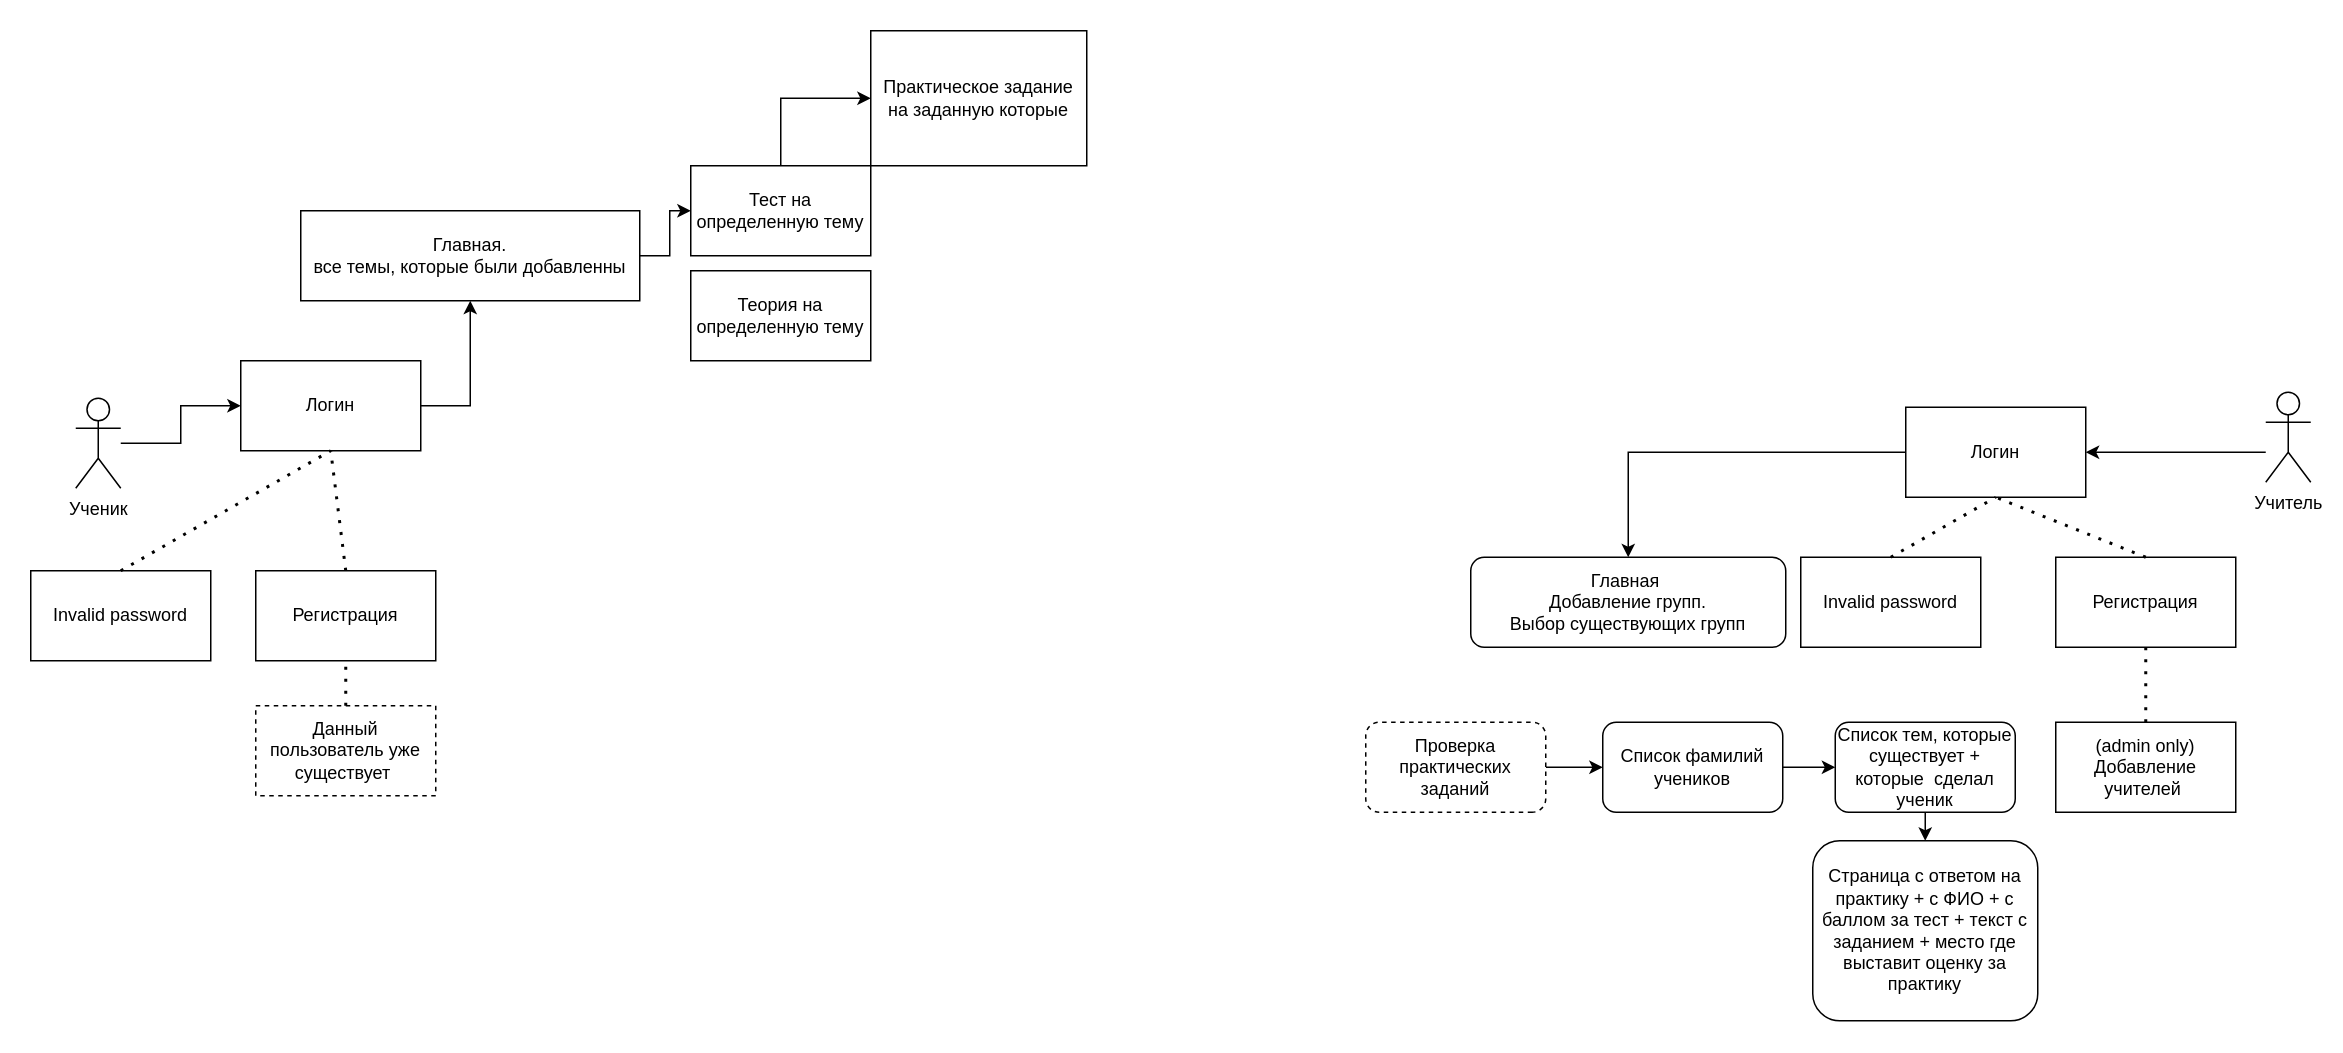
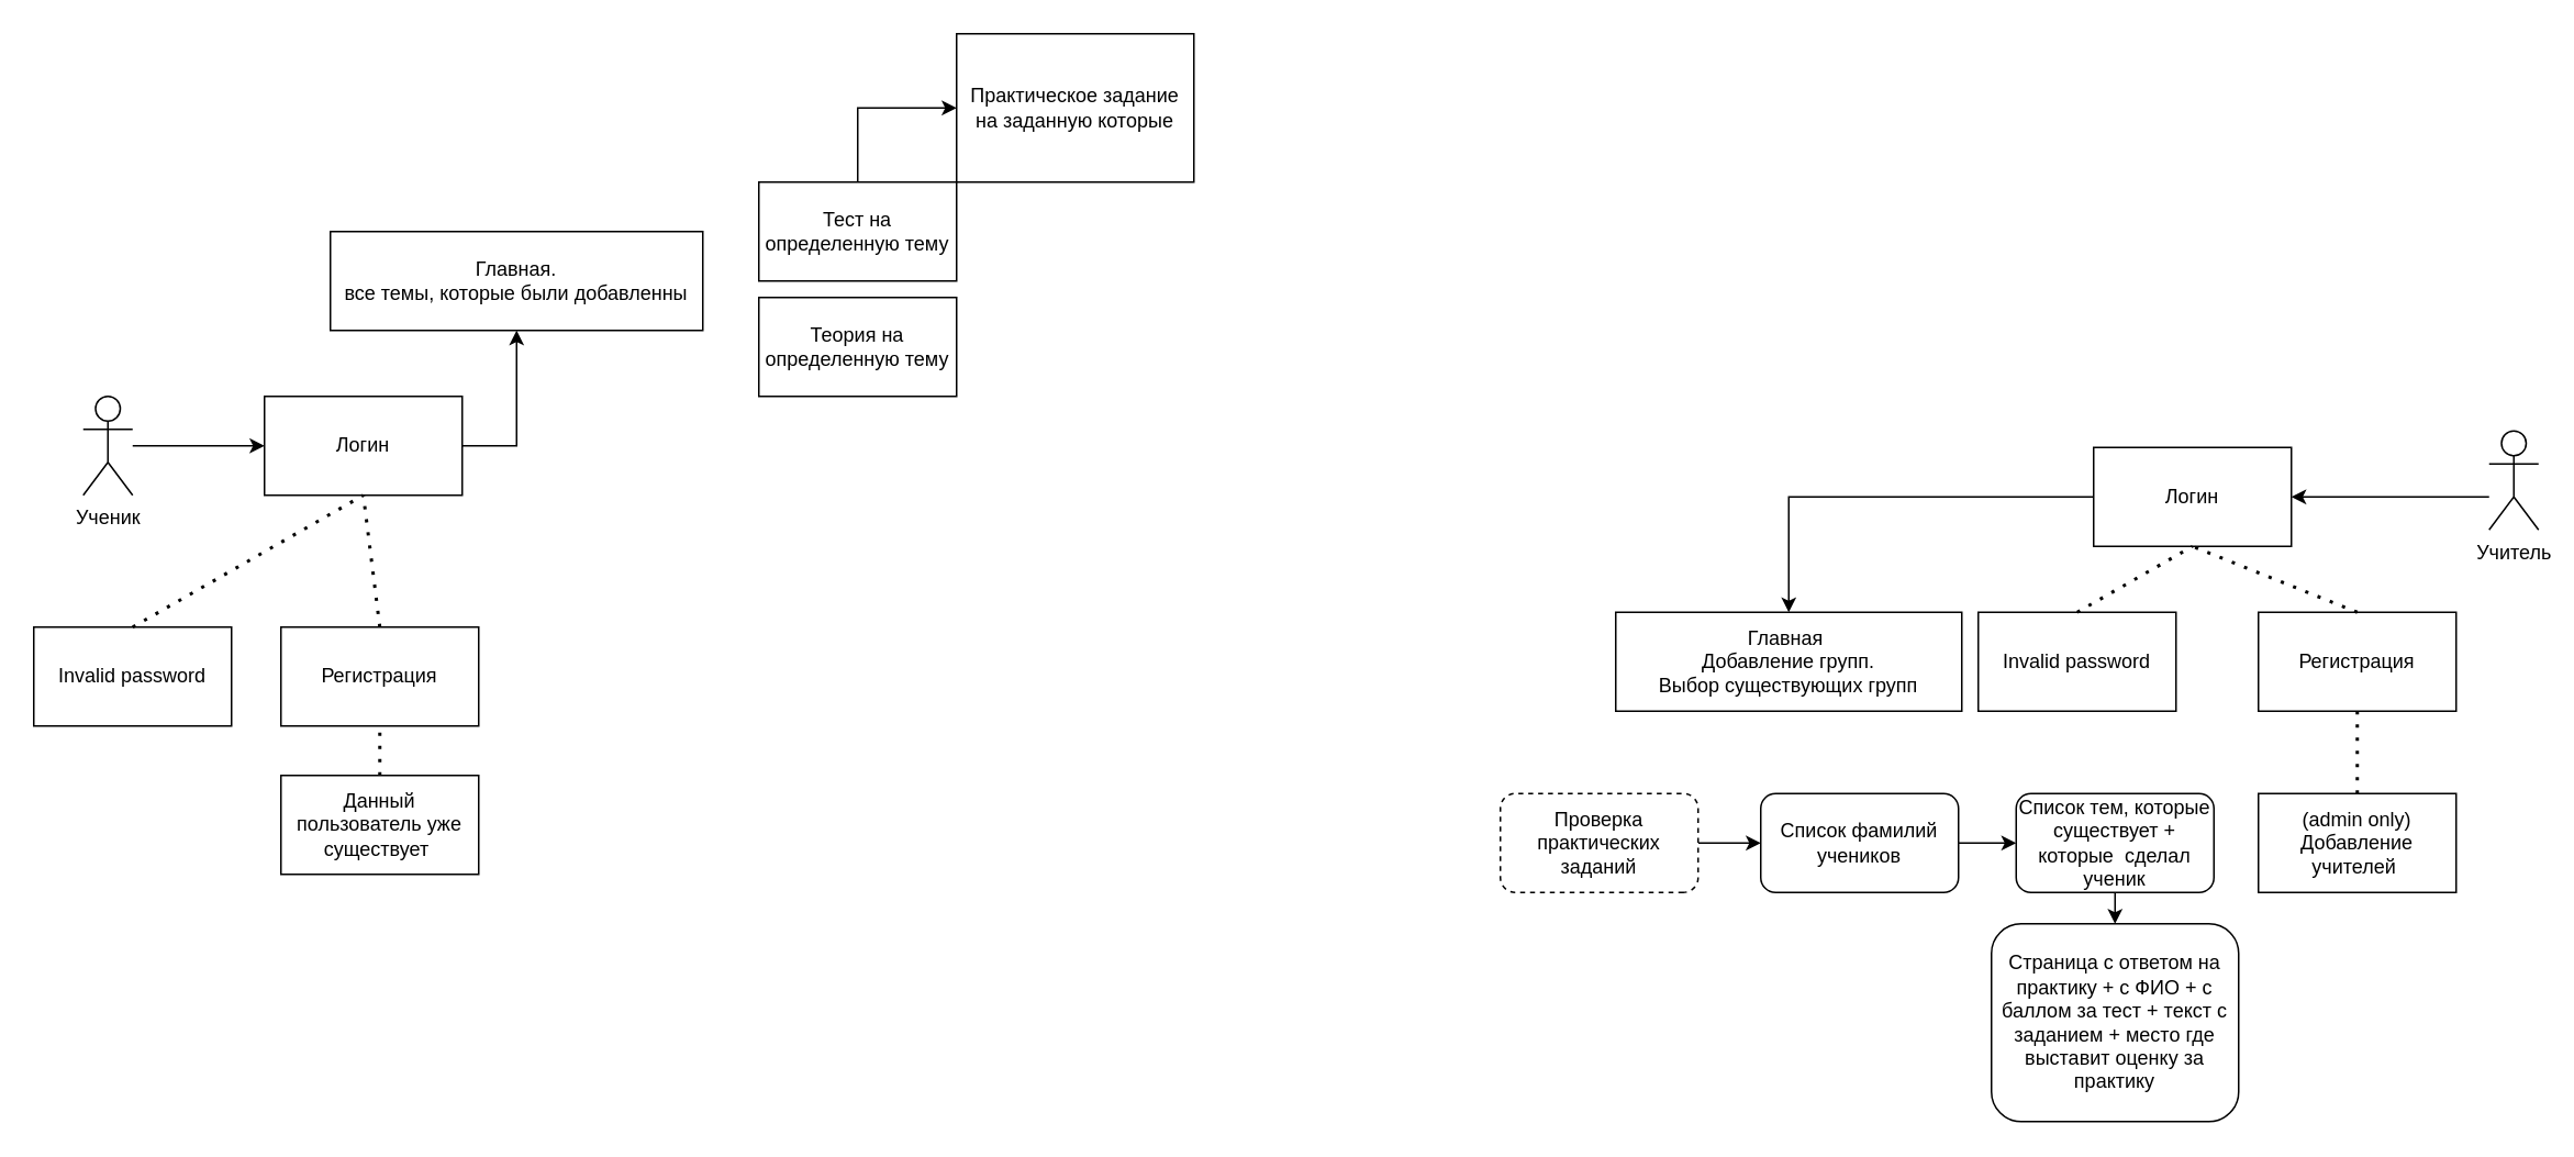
  <mxCell id="0" />
  <mxCell id="1" parent="0" />
  <mxCell id="2" style="edgeStyle=orthogonalEdgeStyle;rounded=0;orthogonalLoop=1;jettySize=auto;html=1;entryX=0;entryY=0.5;entryDx=0;entryDy=0;" parent="1" source="3" target="5" edge="1"><mxGeometry relative="1" as="geometry" /></mxCell>
- <mxCell id="3" value="Ученик" style="shape=umlActor;verticalLabelPosition=bottom;verticalAlign=top;html=1;outlineConnect=0;" parent="1" vertex="1"><mxGeometry x="50" y="265" width="30" height="60" as="geometry" /></mxCell>
+ <mxCell id="3" value="Ученик" style="shape=umlActor;verticalLabelPosition=bottom;verticalAlign=top;html=1;outlineConnect=0;" parent="1" vertex="1"><mxGeometry x="50" y="240" width="30" height="60" as="geometry" /></mxCell>
  <mxCell id="4" value="" style="edgeStyle=orthogonalEdgeStyle;rounded=0;orthogonalLoop=1;jettySize=auto;html=1;entryX=0.5;entryY=1;entryDx=0;entryDy=0;" parent="1" source="5" target="8" edge="1"><mxGeometry relative="1" as="geometry"><mxPoint x="390" y="240" as="targetPoint" /><Array as="points"><mxPoint x="313" y="270" /></Array></mxGeometry></mxCell>
  <mxCell id="5" value="Логин" style="rounded=0;whiteSpace=wrap;html=1;" parent="1" vertex="1"><mxGeometry x="160" y="240" width="120" height="60" as="geometry" /></mxCell>
  <mxCell id="6" value="Регистрация" style="rounded=0;whiteSpace=wrap;html=1;" parent="1" vertex="1"><mxGeometry x="170" y="380" width="120" height="60" as="geometry" /></mxCell>
- <mxCell id="7" style="edgeStyle=orthogonalEdgeStyle;rounded=0;orthogonalLoop=1;jettySize=auto;html=1;exitX=1;exitY=0.5;exitDx=0;exitDy=0;entryX=0;entryY=0.5;entryDx=0;entryDy=0;" parent="1" source="8" target="28" edge="1"><mxGeometry relative="1" as="geometry"><mxPoint x="524" y="31" as="targetPoint" /></mxGeometry></mxCell>
  <mxCell id="8" value="&lt;div style=&quot;&quot;&gt;&lt;span style=&quot;background-color: initial;&quot;&gt;Главная.&lt;/span&gt;&lt;/div&gt;&lt;div style=&quot;&quot;&gt;&lt;span style=&quot;background-color: initial;&quot;&gt;все темы, которые были добавленны&lt;/span&gt;&lt;/div&gt;" style="rounded=0;whiteSpace=wrap;html=1;align=center;" parent="1" vertex="1"><mxGeometry x="200" y="140" width="226" height="60" as="geometry" /></mxCell>
  <mxCell id="9" value="" style="endArrow=none;dashed=1;html=1;dashPattern=1 3;strokeWidth=2;rounded=0;entryX=0.5;entryY=1;entryDx=0;entryDy=0;exitX=0.5;exitY=0;exitDx=0;exitDy=0;" parent="1" source="6" target="5" edge="1"><mxGeometry width="50" height="50" relative="1" as="geometry"><mxPoint x="400" y="430" as="sourcePoint" /><mxPoint x="450" y="380" as="targetPoint" /></mxGeometry></mxCell>
- <mxCell id="10" value="Главная&amp;nbsp;&lt;div&gt;Добавление групп.&lt;br&gt;Выбор существующих групп&lt;/div&gt;" style="whiteSpace=wrap;html=1;rounded=1;" parent="1" vertex="1"><mxGeometry x="980" y="371" width="210" height="60" as="geometry" /></mxCell>
+ <mxCell id="10" value="Главная&amp;nbsp;&lt;div&gt;Добавление групп.&lt;br&gt;Выбор существующих групп&lt;/div&gt;" style="rounded=0;whiteSpace=wrap;html=1;" parent="1" vertex="1"><mxGeometry x="980" y="371" width="210" height="60" as="geometry" /></mxCell>
  <mxCell id="11" value="Invalid password" style="rounded=0;whiteSpace=wrap;html=1;" parent="1" vertex="1"><mxGeometry y="380" width="120" height="60" as="geometry" x="20" /></mxCell>
  <mxCell id="12" value="" style="endArrow=none;dashed=1;html=1;dashPattern=1 3;strokeWidth=2;rounded=0;entryX=0.5;entryY=1;entryDx=0;entryDy=0;exitX=0.5;exitY=0;exitDx=0;exitDy=0;" parent="1" source="11" target="5" edge="1"><mxGeometry width="50" height="50" relative="1" as="geometry"><mxPoint x="400" y="370" as="sourcePoint" /><mxPoint x="450" y="320" as="targetPoint" /></mxGeometry></mxCell>
  <mxCell id="13" value="" style="edgeStyle=orthogonalEdgeStyle;rounded=0;orthogonalLoop=1;jettySize=auto;html=1;" parent="1" source="14" target="31" edge="1"><mxGeometry relative="1" as="geometry"><Array as="points"><mxPoint x="973" y="511" /></Array></mxGeometry></mxCell>
  <mxCell id="14" value="Проверка практических заданий" style="rounded=1;whiteSpace=wrap;html=1;direction=west;dashed=1;" parent="1" vertex="1"><mxGeometry x="910" y="481" width="120" height="60" as="geometry" /></mxCell>
- <mxCell id="15" value="Данный пользователь уже существует&amp;nbsp;" style="rounded=0;whiteSpace=wrap;html=1;dashed=1;" parent="1" vertex="1"><mxGeometry x="170" y="470" width="120" height="60" as="geometry" /></mxCell>
+ <mxCell id="15" value="Данный пользователь уже существует&amp;nbsp;" style="rounded=0;whiteSpace=wrap;html=1;" parent="1" vertex="1"><mxGeometry x="170" y="470" width="120" height="60" as="geometry" /></mxCell>
  <mxCell id="16" value="" style="endArrow=none;dashed=1;html=1;dashPattern=1 3;strokeWidth=2;rounded=0;entryX=0.5;entryY=1;entryDx=0;entryDy=0;exitX=0.5;exitY=0;exitDx=0;exitDy=0;" parent="1" source="15" target="6" edge="1"><mxGeometry width="50" height="50" relative="1" as="geometry"><mxPoint x="670" y="380" as="sourcePoint" /><mxPoint x="720" y="330" as="targetPoint" /></mxGeometry></mxCell>
  <mxCell id="17" style="edgeStyle=orthogonalEdgeStyle;rounded=0;orthogonalLoop=1;jettySize=auto;html=1;" parent="1" source="18" target="20" edge="1"><mxGeometry relative="1" as="geometry"><Array as="points"><mxPoint x="1480" y="301" /><mxPoint x="1480" y="301" /></Array></mxGeometry></mxCell>
  <mxCell id="18" value="Учитель" style="shape=umlActor;verticalLabelPosition=bottom;verticalAlign=top;html=1;outlineConnect=0;" parent="1" vertex="1"><mxGeometry x="1510" y="261" width="30" height="60" as="geometry" /></mxCell>
  <mxCell id="19" style="edgeStyle=orthogonalEdgeStyle;rounded=0;orthogonalLoop=1;jettySize=auto;html=1;entryX=0.5;entryY=0;entryDx=0;entryDy=0;" parent="1" source="20" target="10" edge="1"><mxGeometry relative="1" as="geometry" /></mxCell>
  <mxCell id="20" value="Логин" style="rounded=0;whiteSpace=wrap;html=1;" parent="1" vertex="1"><mxGeometry x="1270" y="271" width="120" height="60" as="geometry" /></mxCell>
  <mxCell id="21" value="Регистрация" style="rounded=0;whiteSpace=wrap;html=1;" parent="1" vertex="1"><mxGeometry x="1370" y="371" width="120" height="60" as="geometry" /></mxCell>
  <mxCell id="22" value="" style="endArrow=none;dashed=1;html=1;dashPattern=1 3;strokeWidth=2;rounded=0;entryX=0.5;entryY=1;entryDx=0;entryDy=0;exitX=0.5;exitY=0;exitDx=0;exitDy=0;" parent="1" source="21" target="20" edge="1"><mxGeometry width="50" height="50" relative="1" as="geometry"><mxPoint x="1820" y="461" as="sourcePoint" /><mxPoint x="1870" y="411" as="targetPoint" /></mxGeometry></mxCell>
  <mxCell id="23" value="Invalid password" style="rounded=0;whiteSpace=wrap;html=1;" parent="1" vertex="1"><mxGeometry x="1200" y="371" width="120" height="60" as="geometry" /></mxCell>
  <mxCell id="24" value="" style="endArrow=none;dashed=1;html=1;dashPattern=1 3;strokeWidth=2;rounded=0;entryX=0.5;entryY=1;entryDx=0;entryDy=0;exitX=0.5;exitY=0;exitDx=0;exitDy=0;" parent="1" source="23" target="20" edge="1"><mxGeometry width="50" height="50" relative="1" as="geometry"><mxPoint x="1820" y="401" as="sourcePoint" /><mxPoint x="1870" y="351" as="targetPoint" /></mxGeometry></mxCell>
  <mxCell id="25" value="(admin only)&lt;br&gt;Добавление учителей&amp;nbsp;" style="rounded=0;whiteSpace=wrap;html=1;" parent="1" vertex="1"><mxGeometry x="1370" y="481" width="120" height="60" as="geometry" /></mxCell>
  <mxCell id="26" value="" style="endArrow=none;dashed=1;html=1;dashPattern=1 3;strokeWidth=2;rounded=0;entryX=0.5;entryY=1;entryDx=0;entryDy=0;exitX=0.5;exitY=0;exitDx=0;exitDy=0;" parent="1" source="25" target="21" edge="1"><mxGeometry width="50" height="50" relative="1" as="geometry"><mxPoint x="2090" y="411" as="sourcePoint" /><mxPoint x="2140" y="361" as="targetPoint" /></mxGeometry></mxCell>
  <mxCell id="27" style="edgeStyle=orthogonalEdgeStyle;rounded=0;orthogonalLoop=1;jettySize=auto;html=1;exitX=0.5;exitY=0;exitDx=0;exitDy=0;entryX=0;entryY=0.5;entryDx=0;entryDy=0;" parent="1" source="28" target="29" edge="1"><mxGeometry relative="1" as="geometry"><mxPoint x="524" y="-119" as="targetPoint" /></mxGeometry></mxCell>
  <mxCell id="28" value="Тест на определенную тему" style="rounded=0;whiteSpace=wrap;html=1;" parent="1" vertex="1"><mxGeometry x="460" y="110" width="120" height="60" as="geometry" /></mxCell>
  <mxCell id="29" value="Практическое задание на заданную которые" style="rounded=0;whiteSpace=wrap;html=1;" parent="1" vertex="1"><mxGeometry x="580" y="20" width="144" height="90" as="geometry" /></mxCell>
  <mxCell id="30" value="" style="edgeStyle=orthogonalEdgeStyle;rounded=0;orthogonalLoop=1;jettySize=auto;html=1;" parent="1" source="31" target="33" edge="1"><mxGeometry relative="1" as="geometry"><Array as="points"><mxPoint x="1113" y="520" /></Array></mxGeometry></mxCell>
  <mxCell id="31" value="Список фамилий учеников" style="whiteSpace=wrap;html=1;rounded=1;" parent="1" vertex="1"><mxGeometry x="1068" y="481" width="120" height="60" as="geometry" /></mxCell>
  <mxCell id="32" style="edgeStyle=orthogonalEdgeStyle;rounded=1;orthogonalLoop=1;jettySize=auto;html=1;entryX=0.5;entryY=0;entryDx=0;entryDy=0;" edge="1" parent="1" source="33" target="34"><mxGeometry relative="1" as="geometry" /></mxCell>
  <mxCell id="33" value="Список тем, которые существует + которые&amp;nbsp; сделал ученик" style="whiteSpace=wrap;html=1;rounded=1;" parent="1" vertex="1"><mxGeometry x="1223" y="481" width="120" height="60" as="geometry" /></mxCell>
  <mxCell id="34" value="Страница с ответом на практику + с ФИО + с баллом за тест + текст с заданием + место где выставит оценку за практику" style="whiteSpace=wrap;html=1;rounded=1;" parent="1" vertex="1"><mxGeometry x="1208" y="560" width="150" height="120" as="geometry" /></mxCell>
  <mxCell id="35" value="Теория на определенную тему" style="rounded=0;whiteSpace=wrap;html=1;" parent="1" vertex="1"><mxGeometry x="460" y="180" width="120" height="60" as="geometry" /></mxCell>
